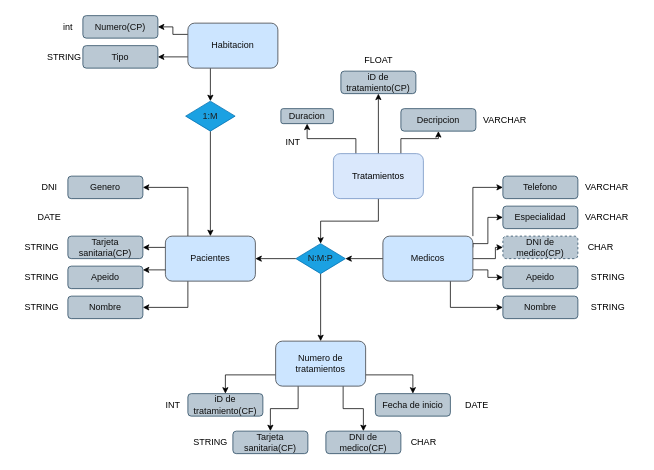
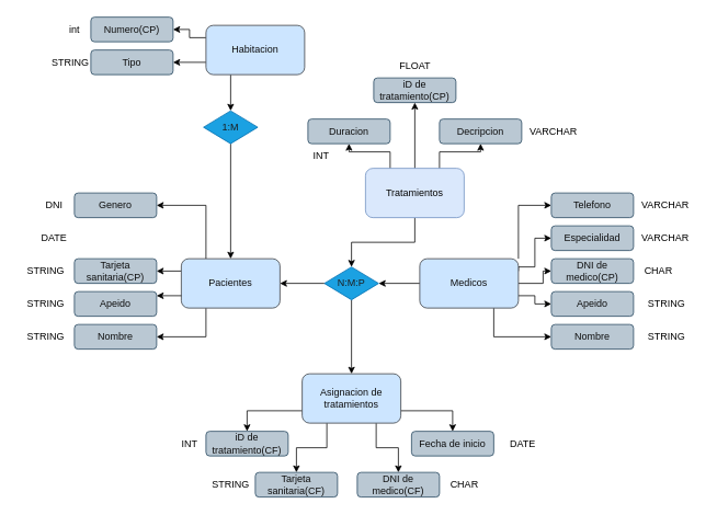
  <mxCell id="0" />
  <mxCell id="1" parent="0" />
  <mxCell id="2" style="edgeStyle=orthogonalEdgeStyle;rounded=0;orthogonalLoop=1;jettySize=auto;html=1;exitX=0.25;exitY=1;exitDx=0;exitDy=0;entryX=1;entryY=0.5;entryDx=0;entryDy=0;" parent="1" source="6" target="23" edge="1"><mxGeometry relative="1" as="geometry" /></mxCell>
  <mxCell id="3" style="edgeStyle=orthogonalEdgeStyle;rounded=0;orthogonalLoop=1;jettySize=auto;html=1;exitX=0;exitY=1;exitDx=0;exitDy=0;" parent="1" source="6" edge="1"><mxGeometry relative="1" as="geometry"><mxPoint x="219.857" y="374.095" as="targetPoint" /></mxGeometry></mxCell>
  <mxCell id="4" style="edgeStyle=orthogonalEdgeStyle;rounded=0;orthogonalLoop=1;jettySize=auto;html=1;exitX=0;exitY=0.25;exitDx=0;exitDy=0;" parent="1" source="6" edge="1"><mxGeometry relative="1" as="geometry"><mxPoint x="190" y="329.043" as="targetPoint" /></mxGeometry></mxCell>
  <mxCell id="5" style="edgeStyle=orthogonalEdgeStyle;rounded=0;orthogonalLoop=1;jettySize=auto;html=1;exitX=0.25;exitY=0;exitDx=0;exitDy=0;entryX=1;entryY=0.5;entryDx=0;entryDy=0;" parent="1" source="6" target="25" edge="1"><mxGeometry relative="1" as="geometry" /></mxCell>
  <mxCell id="6" value="&lt;font color=&quot;#0d0d0d&quot;&gt;Pacientes&lt;/font&gt;" style="rounded=1;whiteSpace=wrap;html=1;fillColor=#cce5ff;strokeColor=#36393d;" parent="1" vertex="1"><mxGeometry x="220" y="314" width="120" height="60" as="geometry" /></mxCell>
  <mxCell id="7" style="edgeStyle=orthogonalEdgeStyle;rounded=0;orthogonalLoop=1;jettySize=auto;html=1;exitX=0.25;exitY=1;exitDx=0;exitDy=0;" parent="1" source="10" target="37" edge="1"><mxGeometry relative="1" as="geometry" /></mxCell>
  <mxCell id="8" style="edgeStyle=orthogonalEdgeStyle;rounded=0;orthogonalLoop=1;jettySize=auto;html=1;exitX=0;exitY=0.25;exitDx=0;exitDy=0;" parent="1" source="10" target="35" edge="1"><mxGeometry relative="1" as="geometry" /></mxCell>
  <mxCell id="9" style="edgeStyle=orthogonalEdgeStyle;rounded=0;orthogonalLoop=1;jettySize=auto;html=1;exitX=0;exitY=0.75;exitDx=0;exitDy=0;" parent="1" source="10" target="34" edge="1"><mxGeometry relative="1" as="geometry" /></mxCell>
  <mxCell id="10" value="&lt;font color=&quot;#0d0d0d&quot;&gt;Habitacion&lt;/font&gt;" style="rounded=1;whiteSpace=wrap;html=1;fillColor=#cce5ff;strokeColor=#36393d;" parent="1" vertex="1"><mxGeometry x="250" y="30" width="120" height="60" as="geometry" /></mxCell>
  <mxCell id="11" style="edgeStyle=orthogonalEdgeStyle;rounded=0;orthogonalLoop=1;jettySize=auto;html=1;exitX=1;exitY=0.75;exitDx=0;exitDy=0;entryX=0;entryY=0.5;entryDx=0;entryDy=0;" parent="1" source="17" target="28" edge="1"><mxGeometry relative="1" as="geometry" /></mxCell>
  <mxCell id="12" style="edgeStyle=orthogonalEdgeStyle;rounded=0;orthogonalLoop=1;jettySize=auto;html=1;exitX=0.75;exitY=1;exitDx=0;exitDy=0;entryX=0;entryY=0.5;entryDx=0;entryDy=0;" parent="1" source="17" target="27" edge="1"><mxGeometry relative="1" as="geometry" /></mxCell>
  <mxCell id="13" style="edgeStyle=orthogonalEdgeStyle;rounded=0;orthogonalLoop=1;jettySize=auto;html=1;exitX=0;exitY=0.5;exitDx=0;exitDy=0;entryX=1;entryY=0.5;entryDx=0;entryDy=0;" parent="1" source="17" target="40" edge="1"><mxGeometry relative="1" as="geometry" /></mxCell>
  <mxCell id="14" style="edgeStyle=orthogonalEdgeStyle;rounded=0;orthogonalLoop=1;jettySize=auto;html=1;exitX=1;exitY=0.5;exitDx=0;exitDy=0;entryX=0;entryY=0.5;entryDx=0;entryDy=0;" parent="1" source="17" target="30" edge="1"><mxGeometry relative="1" as="geometry"><Array as="points"><mxPoint x="660" y="344" /><mxPoint x="660" y="329" /></Array></mxGeometry></mxCell>
  <mxCell id="15" style="edgeStyle=orthogonalEdgeStyle;rounded=0;orthogonalLoop=1;jettySize=auto;html=1;exitX=1;exitY=0.25;exitDx=0;exitDy=0;entryX=0;entryY=0.5;entryDx=0;entryDy=0;" parent="1" source="17" target="31" edge="1"><mxGeometry relative="1" as="geometry"><Array as="points"><mxPoint x="630" y="324" /><mxPoint x="650" y="324" /><mxPoint x="650" y="289" /></Array></mxGeometry></mxCell>
  <mxCell id="16" style="edgeStyle=orthogonalEdgeStyle;rounded=0;orthogonalLoop=1;jettySize=auto;html=1;exitX=1;exitY=0;exitDx=0;exitDy=0;entryX=0;entryY=0.5;entryDx=0;entryDy=0;" parent="1" source="17" target="29" edge="1"><mxGeometry relative="1" as="geometry" /></mxCell>
  <mxCell id="17" value="&lt;font color=&quot;#0d0d0d&quot;&gt;Medicos&lt;/font&gt;" style="rounded=1;whiteSpace=wrap;html=1;fillColor=#cce5ff;strokeColor=#36393d;" parent="1" vertex="1"><mxGeometry x="510" y="314" width="120" height="60" as="geometry" /></mxCell>
  <mxCell id="18" style="edgeStyle=orthogonalEdgeStyle;rounded=0;orthogonalLoop=1;jettySize=auto;html=1;exitX=0.25;exitY=1;exitDx=0;exitDy=0;" parent="1" source="22" target="41" edge="1"><mxGeometry relative="1" as="geometry" /></mxCell>
  <mxCell id="19" style="edgeStyle=orthogonalEdgeStyle;rounded=0;orthogonalLoop=1;jettySize=auto;html=1;exitX=0.75;exitY=1;exitDx=0;exitDy=0;" parent="1" source="22" target="42" edge="1"><mxGeometry relative="1" as="geometry" /></mxCell>
  <mxCell id="20" style="edgeStyle=orthogonalEdgeStyle;rounded=0;orthogonalLoop=1;jettySize=auto;html=1;exitX=1;exitY=0.75;exitDx=0;exitDy=0;" parent="1" source="22" target="32" edge="1"><mxGeometry relative="1" as="geometry" /></mxCell>
  <mxCell id="21" style="edgeStyle=orthogonalEdgeStyle;rounded=0;orthogonalLoop=1;jettySize=auto;html=1;exitX=0;exitY=0.75;exitDx=0;exitDy=0;" parent="1" source="22" target="50" edge="1"><mxGeometry relative="1" as="geometry" /></mxCell>
- <mxCell id="22" value="&lt;font color=&quot;#0d0d0d&quot;&gt;Numero de tratamientos&lt;/font&gt;" style="rounded=1;whiteSpace=wrap;html=1;fillColor=#cce5ff;strokeColor=#36393d;" parent="1" vertex="1"><mxGeometry x="367" y="454" width="120" height="60" as="geometry" /></mxCell>
+ <mxCell id="22" value="&lt;font color=&quot;#0d0d0d&quot;&gt;Asignacion de tratamientos&lt;/font&gt;" style="rounded=1;whiteSpace=wrap;html=1;fillColor=#cce5ff;strokeColor=#36393d;" parent="1" vertex="1"><mxGeometry x="367" y="454" width="120" height="60" as="geometry" /></mxCell>
  <mxCell id="23" value="&lt;font color=&quot;#0d0d0d&quot;&gt;Nombre&lt;/font&gt;" style="rounded=1;whiteSpace=wrap;html=1;fillColor=#bac8d3;strokeColor=#23445d;" parent="1" vertex="1"><mxGeometry x="90" y="394" width="100" height="30" as="geometry" /></mxCell>
  <mxCell id="24" value="&lt;font color=&quot;#0d0d0d&quot;&gt;Apeido&lt;/font&gt;" style="rounded=1;whiteSpace=wrap;html=1;fillColor=#bac8d3;strokeColor=#23445d;" parent="1" vertex="1"><mxGeometry x="90" y="354" width="100" height="30" as="geometry" /></mxCell>
  <mxCell id="25" value="&lt;font color=&quot;#0d0d0d&quot;&gt;Genero&lt;/font&gt;" style="rounded=1;whiteSpace=wrap;html=1;fillColor=#bac8d3;strokeColor=#23445d;" parent="1" vertex="1"><mxGeometry x="90" y="234" width="100" height="30" as="geometry" /></mxCell>
  <mxCell id="26" style="edgeStyle=orthogonalEdgeStyle;rounded=0;orthogonalLoop=1;jettySize=auto;html=1;exitX=0;exitY=0.75;exitDx=0;exitDy=0;entryX=1;entryY=0.162;entryDx=0;entryDy=0;entryPerimeter=0;" parent="1" source="6" target="24" edge="1"><mxGeometry relative="1" as="geometry" /></mxCell>
  <mxCell id="27" value="&lt;font color=&quot;#0d0d0d&quot;&gt;Nombre&lt;/font&gt;" style="rounded=1;whiteSpace=wrap;html=1;fillColor=#bac8d3;strokeColor=#23445d;" parent="1" vertex="1"><mxGeometry x="670" y="394" width="100" height="30" as="geometry" /></mxCell>
  <mxCell id="28" value="&lt;font color=&quot;#0d0d0d&quot;&gt;Apeido&lt;/font&gt;" style="rounded=1;whiteSpace=wrap;html=1;fillColor=#bac8d3;strokeColor=#23445d;" parent="1" vertex="1"><mxGeometry x="670" y="354" width="100" height="30" as="geometry" /></mxCell>
  <mxCell id="29" value="&lt;font color=&quot;#0d0d0d&quot;&gt;Telefono&lt;/font&gt;" style="rounded=1;whiteSpace=wrap;html=1;fillColor=#bac8d3;strokeColor=#23445d;" parent="1" vertex="1"><mxGeometry x="670" y="234" width="100" height="30" as="geometry" /></mxCell>
- <mxCell id="30" value="&lt;font color=&quot;#0d0d0d&quot;&gt;DNI de medico(CP)&lt;/font&gt;" style="rounded=1;whiteSpace=wrap;html=1;fillColor=#bac8d3;strokeColor=#23445d;dashed=1;" parent="1" vertex="1"><mxGeometry x="670" y="314" width="100" height="30" as="geometry" /></mxCell>
+ <mxCell id="30" value="&lt;font color=&quot;#0d0d0d&quot;&gt;DNI de medico(CP)&lt;/font&gt;" style="rounded=1;whiteSpace=wrap;html=1;fillColor=#bac8d3;strokeColor=#23445d;" parent="1" vertex="1"><mxGeometry x="670" y="314" width="100" height="30" as="geometry" /></mxCell>
  <mxCell id="31" value="&lt;font color=&quot;#0d0d0d&quot;&gt;Especialidad&lt;/font&gt;" style="rounded=1;whiteSpace=wrap;html=1;fillColor=#bac8d3;strokeColor=#23445d;" parent="1" vertex="1"><mxGeometry x="670" y="274" width="100" height="30" as="geometry" /></mxCell>
  <mxCell id="32" value="&lt;font color=&quot;#0d0d0d&quot;&gt;Fecha de inicio&lt;/font&gt;" style="rounded=1;whiteSpace=wrap;html=1;fillColor=#bac8d3;strokeColor=#23445d;" parent="1" vertex="1"><mxGeometry x="500" y="524" width="100" height="30" as="geometry" /></mxCell>
  <mxCell id="33" value="&lt;font color=&quot;#0d0d0d&quot;&gt;Decripcion&lt;/font&gt;" style="rounded=1;whiteSpace=wrap;html=1;fillColor=#bac8d3;strokeColor=#23445d;" parent="1" vertex="1"><mxGeometry x="534" y="144" width="100" height="30" as="geometry" /></mxCell>
  <mxCell id="34" value="&lt;font color=&quot;#0d0d0d&quot;&gt;Tipo&lt;/font&gt;" style="rounded=1;whiteSpace=wrap;html=1;fillColor=#bac8d3;strokeColor=#23445d;" parent="1" vertex="1"><mxGeometry x="110" y="60" width="100" height="30" as="geometry" /></mxCell>
  <mxCell id="35" value="&lt;font color=&quot;#0d0d0d&quot;&gt;Numero(CP)&lt;/font&gt;" style="rounded=1;whiteSpace=wrap;html=1;fillColor=#bac8d3;strokeColor=#23445d;" parent="1" vertex="1"><mxGeometry x="110" y="20" width="100" height="30" as="geometry" /></mxCell>
  <mxCell id="36" style="edgeStyle=orthogonalEdgeStyle;rounded=0;orthogonalLoop=1;jettySize=auto;html=1;exitX=0.5;exitY=1;exitDx=0;exitDy=0;" parent="1" source="37" target="6" edge="1"><mxGeometry relative="1" as="geometry" /></mxCell>
  <mxCell id="37" value="&lt;font color=&quot;#1c1c1c&quot;&gt;1:M&lt;/font&gt;" style="rhombus;whiteSpace=wrap;html=1;fillColor=#1ba1e2;strokeColor=#006EAF;fontColor=#ffffff;" parent="1" vertex="1"><mxGeometry x="247" y="134" width="66" height="40" as="geometry" /></mxCell>
  <mxCell id="38" style="edgeStyle=orthogonalEdgeStyle;rounded=0;orthogonalLoop=1;jettySize=auto;html=1;exitX=0;exitY=0.5;exitDx=0;exitDy=0;entryX=1;entryY=0.5;entryDx=0;entryDy=0;" parent="1" source="40" target="6" edge="1"><mxGeometry relative="1" as="geometry" /></mxCell>
  <mxCell id="39" style="edgeStyle=orthogonalEdgeStyle;rounded=0;orthogonalLoop=1;jettySize=auto;html=1;exitX=0.5;exitY=1;exitDx=0;exitDy=0;entryX=0.5;entryY=0;entryDx=0;entryDy=0;" parent="1" source="40" target="22" edge="1"><mxGeometry relative="1" as="geometry" /></mxCell>
  <mxCell id="40" value="&lt;font color=&quot;#1c1c1c&quot;&gt;N:M:P&lt;/font&gt;" style="rhombus;whiteSpace=wrap;html=1;fillColor=#1ba1e2;strokeColor=#006EAF;fontColor=#ffffff;" parent="1" vertex="1"><mxGeometry x="394" y="324" width="66" height="40" as="geometry" /></mxCell>
  <mxCell id="41" value="&lt;font color=&quot;#0d0d0d&quot;&gt;Tarjeta sanitaria&lt;/font&gt;&lt;span style=&quot;color: rgb(13, 13, 13);&quot;&gt;(CF)&lt;/span&gt;" style="rounded=1;whiteSpace=wrap;html=1;fillColor=#bac8d3;strokeColor=#23445d;" parent="1" vertex="1"><mxGeometry x="310" y="574" width="100" height="30" as="geometry" /></mxCell>
  <mxCell id="42" value="&lt;font color=&quot;#0d0d0d&quot;&gt;DNI de medico(CF)&lt;/font&gt;" style="rounded=1;whiteSpace=wrap;html=1;fillColor=#bac8d3;strokeColor=#23445d;" parent="1" vertex="1"><mxGeometry x="434" y="574" width="100" height="30" as="geometry" /></mxCell>
  <mxCell id="43" style="edgeStyle=orthogonalEdgeStyle;rounded=0;orthogonalLoop=1;jettySize=auto;html=1;exitX=0.5;exitY=0;exitDx=0;exitDy=0;entryX=0.5;entryY=1;entryDx=0;entryDy=0;" parent="1" source="47" target="49" edge="1"><mxGeometry relative="1" as="geometry" /></mxCell>
  <mxCell id="44" style="edgeStyle=orthogonalEdgeStyle;rounded=0;orthogonalLoop=1;jettySize=auto;html=1;exitX=0.75;exitY=0;exitDx=0;exitDy=0;entryX=0.5;entryY=1;entryDx=0;entryDy=0;" parent="1" source="47" target="33" edge="1"><mxGeometry relative="1" as="geometry" /></mxCell>
  <mxCell id="45" style="edgeStyle=orthogonalEdgeStyle;rounded=0;orthogonalLoop=1;jettySize=auto;html=1;exitX=0.25;exitY=0;exitDx=0;exitDy=0;entryX=0.5;entryY=1;entryDx=0;entryDy=0;" parent="1" source="47" target="48" edge="1"><mxGeometry relative="1" as="geometry" /></mxCell>
  <mxCell id="46" style="edgeStyle=orthogonalEdgeStyle;rounded=0;orthogonalLoop=1;jettySize=auto;html=1;exitX=0.5;exitY=1;exitDx=0;exitDy=0;entryX=0.5;entryY=0;entryDx=0;entryDy=0;" parent="1" source="47" target="40" edge="1"><mxGeometry relative="1" as="geometry" /></mxCell>
  <mxCell id="47" value="&lt;font color=&quot;#030303&quot;&gt;Tratamientos&lt;/font&gt;" style="rounded=1;whiteSpace=wrap;html=1;fillColor=#dae8fc;strokeColor=#6c8ebf;" parent="1" vertex="1"><mxGeometry x="444" y="204" width="120" height="60" as="geometry" /></mxCell>
- <mxCell id="48" value="&lt;font color=&quot;#0d0d0d&quot;&gt;Duracion&lt;/font&gt;" style="rounded=1;whiteSpace=wrap;html=1;fillColor=#bac8d3;strokeColor=#23445d;" parent="1" vertex="1"><mxGeometry x="374" y="144" width="70" height="20" as="geometry" /></mxCell>
+ <mxCell id="48" value="&lt;font color=&quot;#0d0d0d&quot;&gt;Duracion&lt;/font&gt;" style="rounded=1;whiteSpace=wrap;html=1;fillColor=#bac8d3;strokeColor=#23445d;" parent="1" vertex="1"><mxGeometry x="374" y="144" width="100" height="30" as="geometry" /></mxCell>
  <mxCell id="49" value="&lt;font color=&quot;#0d0d0d&quot;&gt;iD de tratamiento(CP)&lt;/font&gt;" style="rounded=1;whiteSpace=wrap;html=1;fillColor=#bac8d3;strokeColor=#23445d;" parent="1" vertex="1"><mxGeometry x="454" y="94" width="100" height="30" as="geometry" /></mxCell>
  <mxCell id="50" value="&lt;font color=&quot;#0d0d0d&quot;&gt;iD de tratamiento(CF)&lt;/font&gt;" style="rounded=1;whiteSpace=wrap;html=1;fillColor=#bac8d3;strokeColor=#23445d;" parent="1" vertex="1"><mxGeometry x="250" y="524" width="100" height="30" as="geometry" /></mxCell>
  <mxCell id="51" value="FLOAT" style="text;html=1;align=center;verticalAlign=middle;resizable=0;points=[];autosize=1;strokeColor=none;fillColor=none;" parent="1" vertex="1"><mxGeometry x="474" y="64" width="60" height="30" as="geometry" /></mxCell>
  <mxCell id="52" value="INT" style="text;html=1;align=center;verticalAlign=middle;resizable=0;points=[];autosize=1;strokeColor=none;fillColor=none;" parent="1" vertex="1"><mxGeometry x="370" y="174" width="40" height="30" as="geometry" /></mxCell>
  <mxCell id="53" value="VARCHAR&amp;nbsp;" style="text;html=1;align=center;verticalAlign=middle;resizable=0;points=[];autosize=1;strokeColor=none;fillColor=none;" parent="1" vertex="1"><mxGeometry x="634" y="144" width="80" height="30" as="geometry" /></mxCell>
  <mxCell id="54" value="VARCHAR&amp;nbsp;" style="text;html=1;align=center;verticalAlign=middle;resizable=0;points=[];autosize=1;strokeColor=none;fillColor=none;" parent="1" vertex="1"><mxGeometry x="770" y="234" width="80" height="30" as="geometry" /></mxCell>
  <mxCell id="55" value="VARCHAR&amp;nbsp;" style="text;html=1;align=center;verticalAlign=middle;resizable=0;points=[];autosize=1;strokeColor=none;fillColor=none;" parent="1" vertex="1"><mxGeometry x="770" y="274" width="80" height="30" as="geometry" /></mxCell>
  <mxCell id="56" value="&lt;font color=&quot;#0d0d0d&quot;&gt;Tarjeta sanitaria&lt;/font&gt;&lt;span style=&quot;color: rgb(13, 13, 13);&quot;&gt;(CP)&lt;/span&gt;" style="rounded=1;whiteSpace=wrap;html=1;fillColor=#bac8d3;strokeColor=#23445d;" parent="1" vertex="1"><mxGeometry x="90" y="314" width="100" height="30" as="geometry" /></mxCell>
  <mxCell id="57" value="CHAR" style="text;html=1;align=center;verticalAlign=middle;resizable=0;points=[];autosize=1;strokeColor=none;fillColor=none;" parent="1" vertex="1"><mxGeometry x="770" y="314" width="60" height="30" as="geometry" /></mxCell>
  <mxCell id="58" value="STRING" style="text;html=1;align=center;verticalAlign=middle;resizable=0;points=[];autosize=1;strokeColor=none;fillColor=none;" parent="1" vertex="1"><mxGeometry x="775" y="354" width="70" height="30" as="geometry" /></mxCell>
  <mxCell id="59" value="STRING" style="text;html=1;align=center;verticalAlign=middle;resizable=0;points=[];autosize=1;strokeColor=none;fillColor=none;" parent="1" vertex="1"><mxGeometry x="775" y="394" width="70" height="30" as="geometry" /></mxCell>
  <mxCell id="60" value="DATE" style="text;html=1;align=center;verticalAlign=middle;resizable=0;points=[];autosize=1;strokeColor=none;fillColor=none;" parent="1" vertex="1"><mxGeometry x="610" y="524" width="50" height="30" as="geometry" /></mxCell>
  <mxCell id="61" value="CHAR" style="text;html=1;align=center;verticalAlign=middle;resizable=0;points=[];autosize=1;strokeColor=none;fillColor=none;" parent="1" vertex="1"><mxGeometry x="534" y="574" width="60" height="30" as="geometry" /></mxCell>
  <mxCell id="62" value="STRING" style="text;html=1;align=center;verticalAlign=middle;resizable=0;points=[];autosize=1;strokeColor=none;fillColor=none;" parent="1" vertex="1"><mxGeometry x="245" y="574" width="70" height="30" as="geometry" /></mxCell>
  <mxCell id="63" value="INT" style="text;html=1;align=center;verticalAlign=middle;resizable=0;points=[];autosize=1;strokeColor=none;fillColor=none;" parent="1" vertex="1"><mxGeometry x="210" y="524" width="40" height="30" as="geometry" /></mxCell>
  <mxCell id="64" value="STRING" style="text;html=1;align=center;verticalAlign=middle;resizable=0;points=[];autosize=1;strokeColor=none;fillColor=none;" parent="1" vertex="1"><mxGeometry y="394" width="70" height="30" as="geometry" x="20" /></mxCell>
  <mxCell id="65" value="STRING" style="text;html=1;align=center;verticalAlign=middle;resizable=0;points=[];autosize=1;strokeColor=none;fillColor=none;" parent="1" vertex="1"><mxGeometry y="354" width="70" height="30" as="geometry" x="20" /></mxCell>
  <mxCell id="66" value="STRING" style="text;html=1;align=center;verticalAlign=middle;resizable=0;points=[];autosize=1;strokeColor=none;fillColor=none;" parent="1" vertex="1"><mxGeometry y="314" width="70" height="30" as="geometry" x="20" /></mxCell>
  <mxCell id="67" value="DATE" style="text;html=1;align=center;verticalAlign=middle;resizable=0;points=[];autosize=1;strokeColor=none;fillColor=none;" parent="1" vertex="1"><mxGeometry x="40" y="274" width="50" height="30" as="geometry" /></mxCell>
  <mxCell id="68" value="DNI" style="text;html=1;align=center;verticalAlign=middle;resizable=0;points=[];autosize=1;strokeColor=none;fillColor=none;" parent="1" vertex="1"><mxGeometry x="35" y="234" width="60" height="30" as="geometry" /></mxCell>
  <mxCell id="69" value="int" style="text;html=1;align=center;verticalAlign=middle;resizable=0;points=[];autosize=1;strokeColor=none;fillColor=none;" parent="1" vertex="1"><mxGeometry x="70" y="20" width="40" height="30" as="geometry" /></mxCell>
  <mxCell id="70" value="STRING" style="text;html=1;align=center;verticalAlign=middle;resizable=0;points=[];autosize=1;strokeColor=none;fillColor=none;" parent="1" vertex="1"><mxGeometry x="50" y="60" width="70" height="30" as="geometry" /></mxCell>
